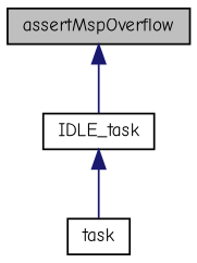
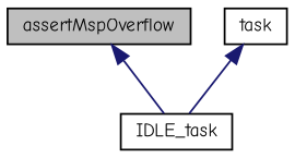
  digraph {
    fontname="Comic Neue"
    rankdir=TB
    node [color=black fillcolor=white fontname="Comic Neue" fontsize=10 shape=record style=filled]
    edge [color=midnightblue dir=back fontname="Comic Neue" fontsize=10 labelfontname=Helvetica labelfontsize=10 style=solid]
    n1 [fillcolor=grey75 fontcolor=black height=0.2 label=assertMspOverflow width=0.4]
    n2 [height=0.2 label=IDLE_task width=0.4]
    n3 [height=0.2 label=task width=0.4]
    n1 -> n2
-   n2 -> n3
+   n3 -> n2
  }
